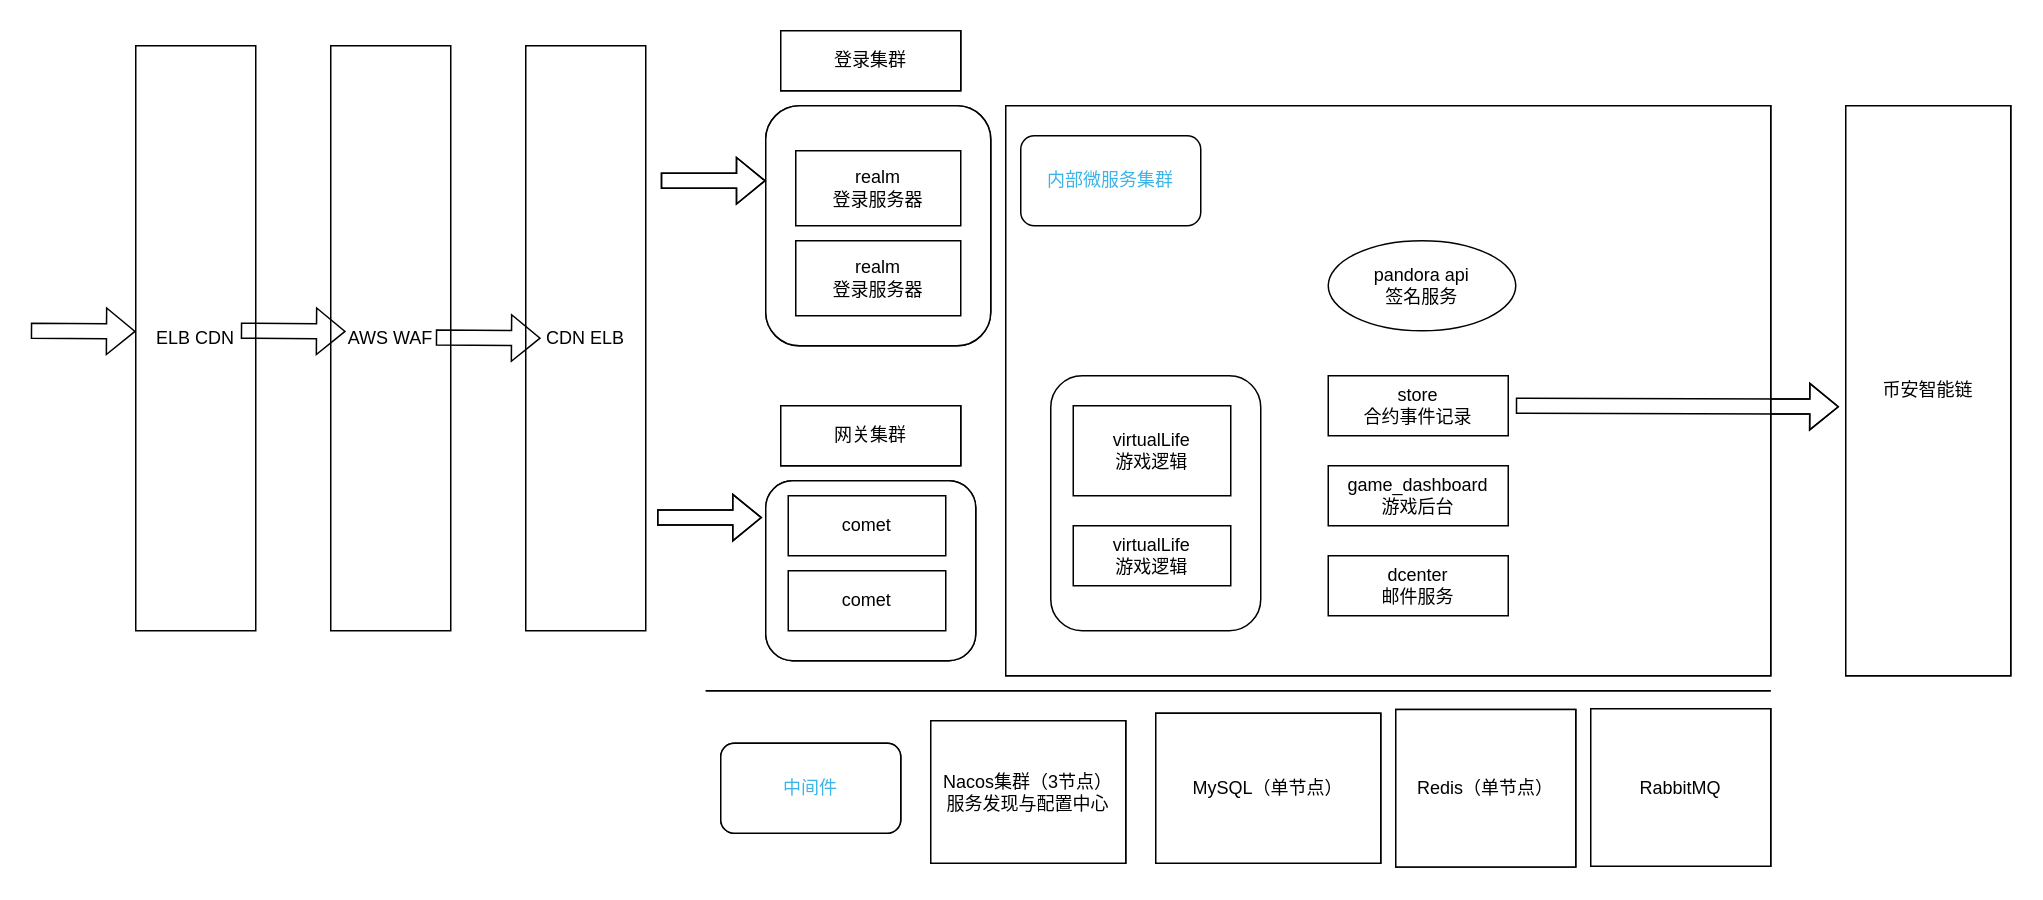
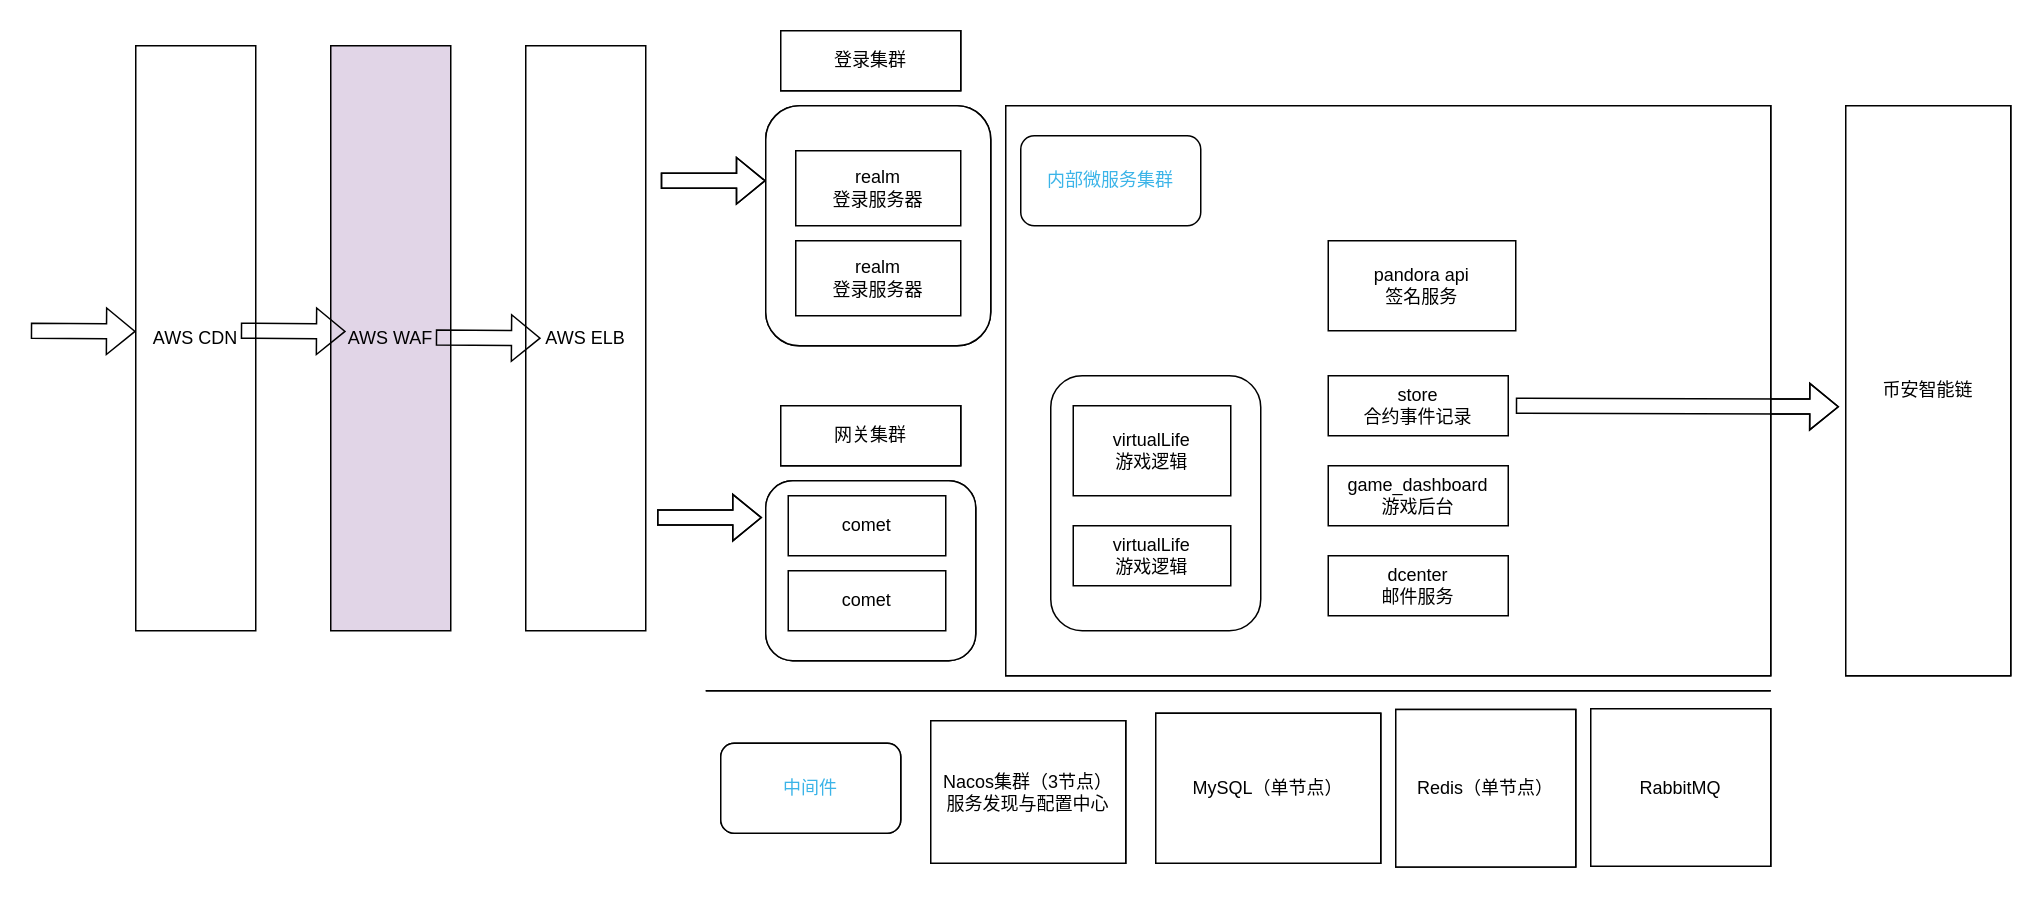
  <mxCell id="0" />
  <mxCell id="1" parent="0" />
  <mxCell id="2" value="" style="rounded=0;whiteSpace=wrap;html=1;" parent="1" vertex="1"><mxGeometry x="670" y="70" width="510" height="380" as="geometry" /></mxCell>
  <mxCell id="3" value="" style="rounded=1;whiteSpace=wrap;html=1;" parent="1" vertex="1"><mxGeometry x="510" y="70" width="150" height="160" as="geometry" /></mxCell>
  <mxCell id="4" value="realm&lt;br&gt;登录服务器&lt;br&gt;" style="rounded=0;whiteSpace=wrap;html=1;" parent="1" vertex="1"><mxGeometry x="530" y="100" width="110" height="50" as="geometry" /></mxCell>
  <mxCell id="5" value="realm&lt;br&gt;登录服务器&lt;br&gt;" style="rounded=0;whiteSpace=wrap;html=1;" parent="1" vertex="1"><mxGeometry x="530" y="160" width="110" height="50" as="geometry" /></mxCell>
  <mxCell id="6" value="登录集群" style="rounded=0;whiteSpace=wrap;html=1;" parent="1" vertex="1"><mxGeometry x="520" y="20" width="120" height="40" as="geometry" /></mxCell>
  <mxCell id="7" value="" style="rounded=1;whiteSpace=wrap;html=1;" parent="1" vertex="1"><mxGeometry x="700" y="250" width="140" height="170" as="geometry" /></mxCell>
  <mxCell id="8" value="virtualLife&lt;br&gt;游戏逻辑" style="rounded=0;whiteSpace=wrap;html=1;" parent="1" vertex="1"><mxGeometry x="715" y="270" width="105" height="60" as="geometry" /></mxCell>
  <mxCell id="9" value="virtualLife&lt;br&gt;游戏逻辑" style="rounded=0;whiteSpace=wrap;html=1;" parent="1" vertex="1"><mxGeometry x="715" y="350" width="105" height="40" as="geometry" /></mxCell>
  <mxCell id="10" value="Nacos集群（3节点）&lt;br&gt;服务发现与配置中心" style="rounded=0;whiteSpace=wrap;html=1;" parent="1" vertex="1"><mxGeometry x="620" y="480" width="130" height="95" as="geometry" /></mxCell>
  <mxCell id="11" value="" style="rounded=1;whiteSpace=wrap;html=1;" parent="1" vertex="1"><mxGeometry x="510" y="320" width="140" height="120" as="geometry" /></mxCell>
  <mxCell id="12" value="comet" style="rounded=0;whiteSpace=wrap;html=1;" parent="1" vertex="1"><mxGeometry x="525" y="330" width="105" height="40" as="geometry" /></mxCell>
  <mxCell id="13" value="comet" style="rounded=0;whiteSpace=wrap;html=1;" parent="1" vertex="1"><mxGeometry x="525" y="380" width="105" height="40" as="geometry" /></mxCell>
  <mxCell id="14" value="网关集群" style="rounded=0;whiteSpace=wrap;html=1;" parent="1" vertex="1"><mxGeometry x="520" y="270" width="120" height="40" as="geometry" /></mxCell>
  <mxCell id="15" value="MySQL（单节点）" style="rounded=0;whiteSpace=wrap;html=1;" parent="1" vertex="1"><mxGeometry x="770" y="475" width="150" height="100" as="geometry" /></mxCell>
  <mxCell id="16" value="Redis（单节点）" style="rounded=0;whiteSpace=wrap;html=1;" parent="1" vertex="1"><mxGeometry x="930" y="472.5" width="120" height="105" as="geometry" /></mxCell>
  <mxCell id="17" value="" style="endArrow=none;html=1;rounded=0;" parent="1" edge="1"><mxGeometry width="50" height="50" relative="1" as="geometry"><mxPoint x="470" y="460" as="sourcePoint" /><mxPoint x="1180" y="460" as="targetPoint" /></mxGeometry></mxCell>
  <mxCell id="18" value="" style="shape=flexArrow;endArrow=classic;html=1;rounded=0;" parent="1" edge="1"><mxGeometry width="50" height="50" relative="1" as="geometry"><mxPoint x="440" y="120" as="sourcePoint" /><mxPoint x="510" y="120" as="targetPoint" /></mxGeometry></mxCell>
  <mxCell id="19" value="" style="shape=flexArrow;endArrow=classic;html=1;rounded=0;" parent="1" edge="1"><mxGeometry width="50" height="50" relative="1" as="geometry"><mxPoint x="437.5" y="344.57" as="sourcePoint" /><mxPoint x="507.5" y="344.57" as="targetPoint" /></mxGeometry></mxCell>
  <mxCell id="20" value="RabbitMQ" style="rounded=0;whiteSpace=wrap;html=1;" parent="1" vertex="1"><mxGeometry x="1060" y="472" width="120" height="105" as="geometry" /></mxCell>
  <mxCell id="21" value="store&lt;br&gt;合约事件记录" style="rounded=0;whiteSpace=wrap;html=1;" parent="1" vertex="1"><mxGeometry x="885" y="250" width="120" height="40" as="geometry" /></mxCell>
  <mxCell id="22" value="game_dashboard&lt;br&gt;游戏后台" style="rounded=0;whiteSpace=wrap;html=1;" parent="1" vertex="1"><mxGeometry x="885" y="310" width="120" height="40" as="geometry" /></mxCell>
  <mxCell id="23" value="dcenter&lt;br&gt;邮件服务" style="rounded=0;whiteSpace=wrap;html=1;" parent="1" vertex="1"><mxGeometry x="885" y="370" width="120" height="40" as="geometry" /></mxCell>
  <mxCell id="24" value="&lt;font color=&quot;#3bb4e8&quot;&gt;内部微服务集群&lt;/font&gt;" style="rounded=1;whiteSpace=wrap;html=1;" parent="1" vertex="1"><mxGeometry x="680" y="90" width="120" height="60" as="geometry" /></mxCell>
  <mxCell id="25" value="&lt;font color=&quot;#3bb4e8&quot;&gt;中间件&lt;/font&gt;" style="rounded=1;whiteSpace=wrap;html=1;" parent="1" vertex="1"><mxGeometry x="480" y="495" width="120" height="60" as="geometry" /></mxCell>
  <mxCell id="26" value="币安智能链" style="rounded=0;whiteSpace=wrap;html=1;" parent="1" vertex="1"><mxGeometry x="1230" y="70" width="110" height="380" as="geometry" /></mxCell>
  <mxCell id="27" value="" style="shape=flexArrow;endArrow=classic;html=1;rounded=0;entryX=-0.041;entryY=0.528;entryDx=0;entryDy=0;entryPerimeter=0;" parent="1" target="26" edge="1"><mxGeometry width="50" height="50" relative="1" as="geometry"><mxPoint x="1010" y="270" as="sourcePoint" /><mxPoint x="1080" y="270" as="targetPoint" /></mxGeometry></mxCell>
  <mxCell id="28" value="" style="rounded=0;whiteSpace=wrap;html=1;" vertex="1" parent="1"><mxGeometry x="670" y="70" width="510" height="380" as="geometry" /></mxCell>
  <mxCell id="29" value="" style="rounded=1;whiteSpace=wrap;html=1;" vertex="1" parent="1"><mxGeometry x="510" y="70" width="150" height="160" as="geometry" /></mxCell>
  <mxCell id="30" value="realm&lt;br&gt;登录服务器&lt;br&gt;" style="rounded=0;whiteSpace=wrap;html=1;" vertex="1" parent="1"><mxGeometry x="530" y="100" width="110" height="50" as="geometry" /></mxCell>
  <mxCell id="31" value="realm&lt;br&gt;登录服务器&lt;br&gt;" style="rounded=0;whiteSpace=wrap;html=1;" vertex="1" parent="1"><mxGeometry x="530" y="160" width="110" height="50" as="geometry" /></mxCell>
  <mxCell id="32" value="登录集群" style="rounded=0;whiteSpace=wrap;html=1;" vertex="1" parent="1"><mxGeometry x="520" y="20" width="120" height="40" as="geometry" /></mxCell>
  <mxCell id="33" value="" style="rounded=1;whiteSpace=wrap;html=1;" vertex="1" parent="1"><mxGeometry x="700" y="250" width="140" height="170" as="geometry" /></mxCell>
  <mxCell id="34" value="virtualLife&lt;br&gt;游戏逻辑" style="rounded=0;whiteSpace=wrap;html=1;" vertex="1" parent="1"><mxGeometry x="715" y="270" width="105" height="60" as="geometry" /></mxCell>
  <mxCell id="35" value="virtualLife&lt;br&gt;游戏逻辑" style="rounded=0;whiteSpace=wrap;html=1;" vertex="1" parent="1"><mxGeometry x="715" y="350" width="105" height="40" as="geometry" /></mxCell>
  <mxCell id="36" value="Nacos集群（3节点）&lt;br&gt;服务发现与配置中心" style="rounded=0;whiteSpace=wrap;html=1;" vertex="1" parent="1"><mxGeometry x="620" y="480" width="130" height="95" as="geometry" /></mxCell>
  <mxCell id="37" value="" style="rounded=1;whiteSpace=wrap;html=1;" vertex="1" parent="1"><mxGeometry x="510" y="320" width="140" height="120" as="geometry" /></mxCell>
  <mxCell id="38" value="comet" style="rounded=0;whiteSpace=wrap;html=1;" vertex="1" parent="1"><mxGeometry x="525" y="330" width="105" height="40" as="geometry" /></mxCell>
  <mxCell id="39" value="comet" style="rounded=0;whiteSpace=wrap;html=1;" vertex="1" parent="1"><mxGeometry x="525" y="380" width="105" height="40" as="geometry" /></mxCell>
  <mxCell id="40" value="网关集群" style="rounded=0;whiteSpace=wrap;html=1;" vertex="1" parent="1"><mxGeometry x="520" y="270" width="120" height="40" as="geometry" /></mxCell>
  <mxCell id="41" value="MySQL（单节点）" style="rounded=0;whiteSpace=wrap;html=1;" vertex="1" parent="1"><mxGeometry x="770" y="475" width="150" height="100" as="geometry" /></mxCell>
  <mxCell id="42" value="Redis（单节点）" style="rounded=0;whiteSpace=wrap;html=1;" vertex="1" parent="1"><mxGeometry x="930" y="472.5" width="120" height="105" as="geometry" /></mxCell>
  <mxCell id="43" value="" style="endArrow=none;html=1;rounded=0;" edge="1" parent="1"><mxGeometry width="50" height="50" relative="1" as="geometry"><mxPoint x="470" y="460" as="sourcePoint" /><mxPoint x="1180" y="460" as="targetPoint" /></mxGeometry></mxCell>
  <mxCell id="44" value="" style="shape=flexArrow;endArrow=classic;html=1;rounded=0;" edge="1" parent="1"><mxGeometry width="50" height="50" relative="1" as="geometry"><mxPoint x="20" y="220" as="sourcePoint" /><mxPoint x="90" y="220.44" as="targetPoint" /></mxGeometry></mxCell>
  <mxCell id="45" value="" style="shape=flexArrow;endArrow=classic;html=1;rounded=0;" edge="1" parent="1"><mxGeometry width="50" height="50" relative="1" as="geometry"><mxPoint x="440" y="120" as="sourcePoint" /><mxPoint x="510" y="120" as="targetPoint" /></mxGeometry></mxCell>
- <mxCell id="46" value="AWS WAF" style="rounded=0;whiteSpace=wrap;html=1;" vertex="1" parent="1"><mxGeometry x="220" y="30" width="80" height="390" as="geometry" /></mxCell>
+ <mxCell id="46" value="AWS WAF" style="rounded=0;whiteSpace=wrap;html=1;fillColor=#e1d5e7;" vertex="1" parent="1"><mxGeometry x="220" y="30" width="80" height="390" as="geometry" /></mxCell>
  <mxCell id="47" value="" style="shape=flexArrow;endArrow=classic;html=1;rounded=0;" edge="1" parent="1"><mxGeometry width="50" height="50" relative="1" as="geometry"><mxPoint x="437.5" y="344.57" as="sourcePoint" /><mxPoint x="507.5" y="344.57" as="targetPoint" /></mxGeometry></mxCell>
  <mxCell id="48" value="RabbitMQ" style="rounded=0;whiteSpace=wrap;html=1;" vertex="1" parent="1"><mxGeometry x="1060" y="472" width="120" height="105" as="geometry" /></mxCell>
  <mxCell id="49" value="store&lt;br&gt;合约事件记录" style="rounded=0;whiteSpace=wrap;html=1;" vertex="1" parent="1"><mxGeometry x="885" y="250" width="120" height="40" as="geometry" /></mxCell>
  <mxCell id="50" value="game_dashboard&lt;br&gt;游戏后台" style="rounded=0;whiteSpace=wrap;html=1;" vertex="1" parent="1"><mxGeometry x="885" y="310" width="120" height="40" as="geometry" /></mxCell>
  <mxCell id="51" value="dcenter&lt;br&gt;邮件服务" style="rounded=0;whiteSpace=wrap;html=1;" vertex="1" parent="1"><mxGeometry x="885" y="370" width="120" height="40" as="geometry" /></mxCell>
  <mxCell id="52" value="&lt;font color=&quot;#3bb4e8&quot;&gt;内部微服务集群&lt;/font&gt;" style="rounded=1;whiteSpace=wrap;html=1;" vertex="1" parent="1"><mxGeometry x="680" y="90" width="120" height="60" as="geometry" /></mxCell>
  <mxCell id="53" value="&lt;font color=&quot;#3bb4e8&quot;&gt;中间件&lt;/font&gt;" style="rounded=1;whiteSpace=wrap;html=1;" vertex="1" parent="1"><mxGeometry x="480" y="495" width="120" height="60" as="geometry" /></mxCell>
  <mxCell id="54" value="币安智能链" style="rounded=0;whiteSpace=wrap;html=1;" vertex="1" parent="1"><mxGeometry x="1230" y="70" width="110" height="380" as="geometry" /></mxCell>
  <mxCell id="55" value="" style="shape=flexArrow;endArrow=classic;html=1;rounded=0;entryX=-0.041;entryY=0.528;entryDx=0;entryDy=0;entryPerimeter=0;" edge="1" parent="1" target="54"><mxGeometry width="50" height="50" relative="1" as="geometry"><mxPoint x="1010" y="270" as="sourcePoint" /><mxPoint x="1080" y="270" as="targetPoint" /></mxGeometry></mxCell>
- <mxCell id="56" value="CDN ELB" style="rounded=0;whiteSpace=wrap;html=1;" vertex="1" parent="1"><mxGeometry x="350" y="30" width="80" height="390" as="geometry" /></mxCell>
- <mxCell id="57" value="ELB CDN" style="rounded=0;whiteSpace=wrap;html=1;" vertex="1" parent="1"><mxGeometry x="90" y="30" width="80" height="390" as="geometry" /></mxCell>
+ <mxCell id="56" value="AWS ELB" style="rounded=0;whiteSpace=wrap;html=1;" vertex="1" parent="1"><mxGeometry x="350" y="30" width="80" height="390" as="geometry" /></mxCell>
+ <mxCell id="57" value="AWS CDN" style="rounded=0;whiteSpace=wrap;html=1;" vertex="1" parent="1"><mxGeometry x="90" y="30" width="80" height="390" as="geometry" /></mxCell>
  <mxCell id="58" value="" style="shape=flexArrow;endArrow=classic;html=1;rounded=0;" edge="1" parent="1"><mxGeometry width="50" height="50" relative="1" as="geometry"><mxPoint x="160" y="220" as="sourcePoint" /><mxPoint x="230" y="220.44" as="targetPoint" /></mxGeometry></mxCell>
  <mxCell id="59" value="" style="shape=flexArrow;endArrow=classic;html=1;rounded=0;" edge="1" parent="1"><mxGeometry width="50" height="50" relative="1" as="geometry"><mxPoint x="290" y="224.5" as="sourcePoint" /><mxPoint x="360" y="224.94" as="targetPoint" /></mxGeometry></mxCell>
- <mxCell id="60" value="pandora api&lt;br&gt;签名服务" style="ellipse;whiteSpace=wrap;html=1;" vertex="1" parent="1"><mxGeometry x="885" y="160" width="125" height="60" as="geometry" /></mxCell>
+ <mxCell id="60" value="pandora api&lt;br&gt;签名服务" style="rounded=0;whiteSpace=wrap;html=1;" vertex="1" parent="1"><mxGeometry x="885" y="160" width="125" height="60" as="geometry" /></mxCell>
